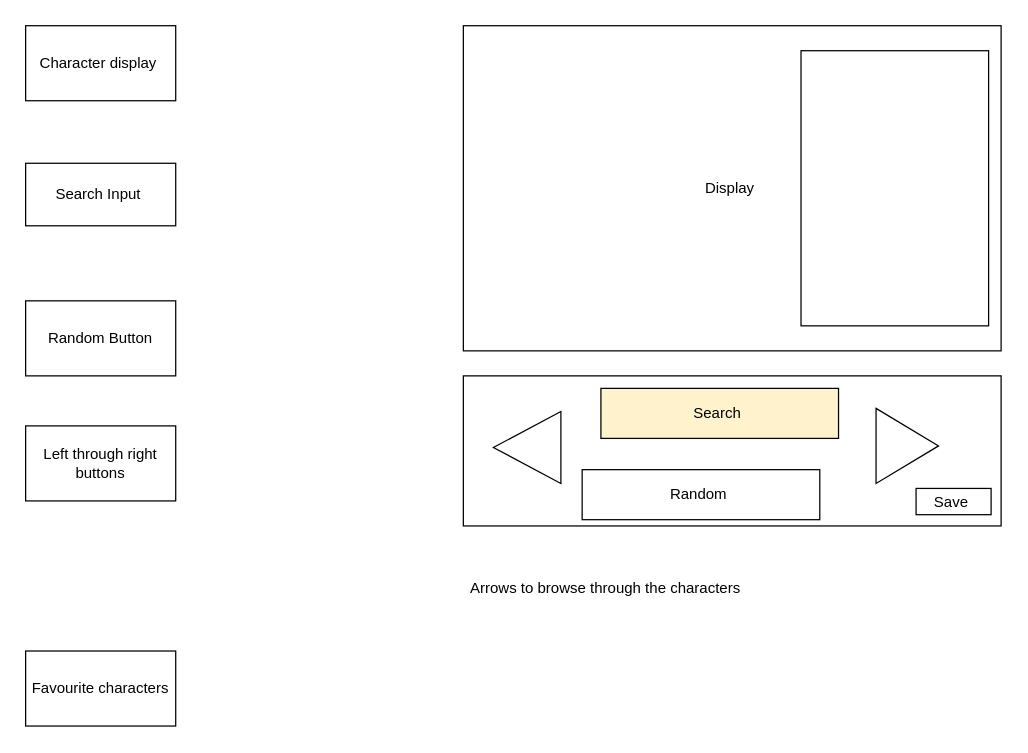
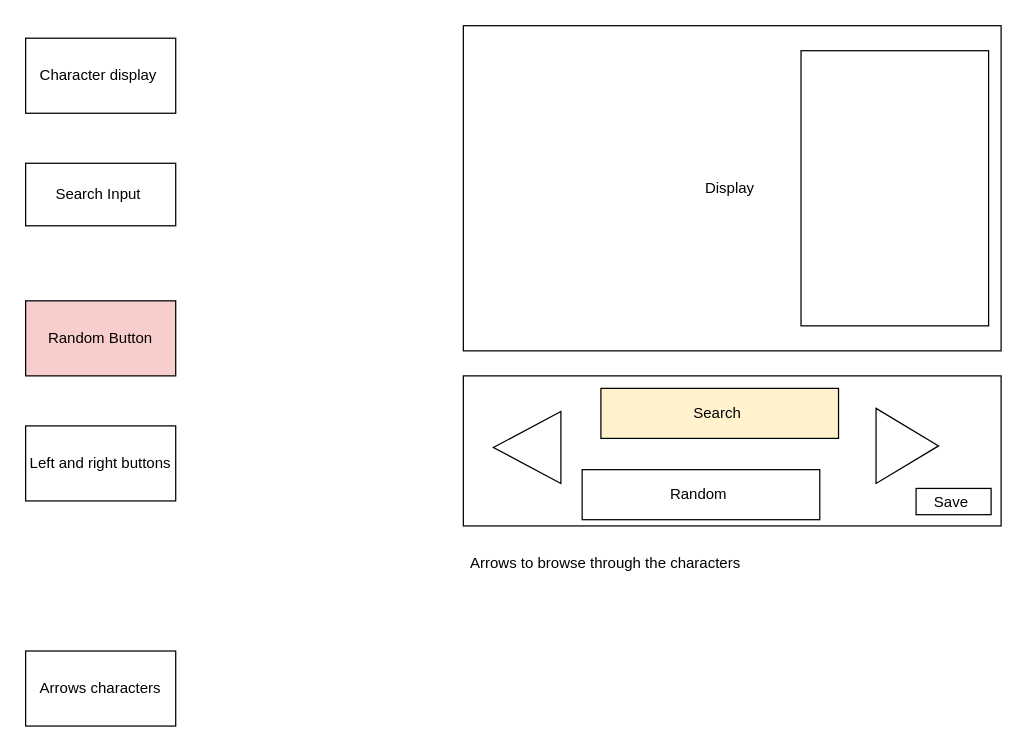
  <mxCell id="0" />
  <mxCell id="1" parent="0" />
  <mxCell id="2" value="" style="rounded=0;whiteSpace=wrap;html=1;" vertex="1" parent="1"><mxGeometry x="370" y="300" width="430" height="120" as="geometry" /></mxCell>
- <mxCell id="3" value="Character display&amp;nbsp;" style="rounded=0;whiteSpace=wrap;html=1;" vertex="1" parent="1"><mxGeometry x="20" y="20" width="120" height="60" as="geometry" /></mxCell>
+ <mxCell id="3" value="Character display&amp;nbsp;" style="rounded=0;whiteSpace=wrap;html=1;" vertex="1" parent="1"><mxGeometry x="20" y="30" width="120" height="60" as="geometry" /></mxCell>
  <mxCell id="4" value="Search Input&amp;nbsp;" style="rounded=0;whiteSpace=wrap;html=1;" vertex="1" parent="1"><mxGeometry x="20" y="130" width="120" height="50" as="geometry" /></mxCell>
- <mxCell id="5" value="Random Button" style="rounded=0;whiteSpace=wrap;html=1;" vertex="1" parent="1"><mxGeometry x="20" y="240" width="120" height="60" as="geometry" /></mxCell>
- <mxCell id="6" value="Left through right buttons" style="rounded=0;whiteSpace=wrap;html=1;" vertex="1" parent="1"><mxGeometry x="20" y="340" width="120" height="60" as="geometry" /></mxCell>
- <mxCell id="7" value="Favourite characters" style="rounded=0;whiteSpace=wrap;html=1;" vertex="1" parent="1"><mxGeometry x="20" y="520" width="120" height="60" as="geometry" /></mxCell>
+ <mxCell id="5" value="Random Button" style="rounded=0;whiteSpace=wrap;html=1;fillColor=#f8cecc;" vertex="1" parent="1"><mxGeometry x="20" y="240" width="120" height="60" as="geometry" /></mxCell>
+ <mxCell id="6" value="Left and right buttons" style="rounded=0;whiteSpace=wrap;html=1;" vertex="1" parent="1"><mxGeometry x="20" y="340" width="120" height="60" as="geometry" /></mxCell>
+ <mxCell id="7" value="Arrows characters" style="rounded=0;whiteSpace=wrap;html=1;" vertex="1" parent="1"><mxGeometry x="20" y="520" width="120" height="60" as="geometry" /></mxCell>
  <mxCell id="8" value="Display&amp;nbsp;" style="rounded=0;whiteSpace=wrap;html=1;" vertex="1" parent="1"><mxGeometry x="370" y="20" width="430" height="260" as="geometry" /></mxCell>
  <mxCell id="9" value="" style="rounded=0;whiteSpace=wrap;html=1;" vertex="1" parent="1"><mxGeometry x="640" y="40" width="150" height="220" as="geometry" /></mxCell>
  <mxCell id="10" value="Search&amp;nbsp;" style="rounded=0;whiteSpace=wrap;html=1;fillColor=#fff2cc;" vertex="1" parent="1"><mxGeometry x="480" y="310" width="190" height="40" as="geometry" /></mxCell>
  <mxCell id="11" value="Random&amp;nbsp;" style="rounded=0;whiteSpace=wrap;html=1;" vertex="1" parent="1"><mxGeometry x="465" y="375" width="190" height="40" as="geometry" /></mxCell>
  <mxCell id="12" value="" style="triangle;whiteSpace=wrap;html=1;" vertex="1" parent="1"><mxGeometry x="700" y="326" width="50" height="60" as="geometry" /></mxCell>
  <mxCell id="13" value="" style="triangle;whiteSpace=wrap;html=1;rotation=-180;" vertex="1" parent="1"><mxGeometry x="394" y="328.5" width="54" height="57.5" as="geometry" /></mxCell>
- <mxCell id="14" value="Arrows to browse through the characters&amp;nbsp;" style="text;html=1;align=center;verticalAlign=middle;resizable=0;points=[];autosize=1;strokeColor=none;fillColor=none;" vertex="1" parent="1"><mxGeometry x="370" y="460" width="230" height="20" as="geometry" /></mxCell>
+ <mxCell id="14" value="Arrows to browse through the characters&amp;nbsp;" style="text;html=1;align=center;verticalAlign=middle;resizable=0;points=[];autosize=1;strokeColor=none;fillColor=none;" vertex="1" parent="1"><mxGeometry x="370" y="440" width="230" height="20" as="geometry" /></mxCell>
  <mxCell id="15" value="Save&amp;nbsp;" style="rounded=0;whiteSpace=wrap;html=1;" vertex="1" parent="1"><mxGeometry x="732" y="390" width="60" height="21" as="geometry" /></mxCell>
